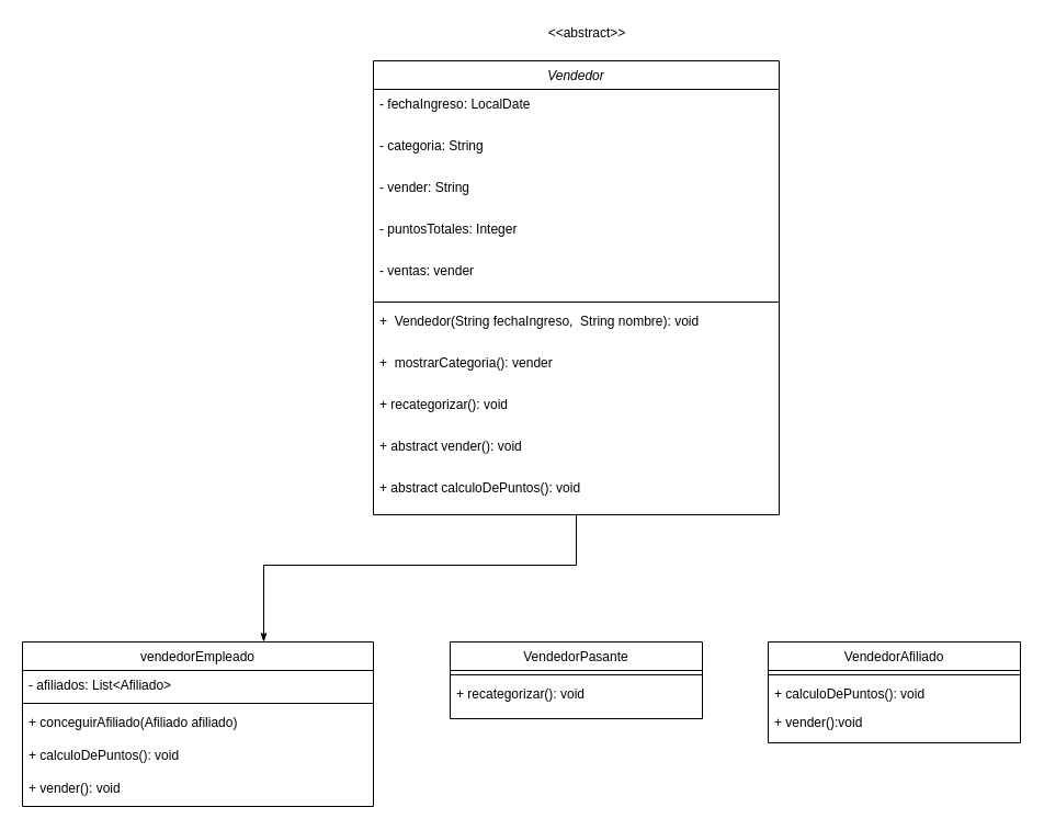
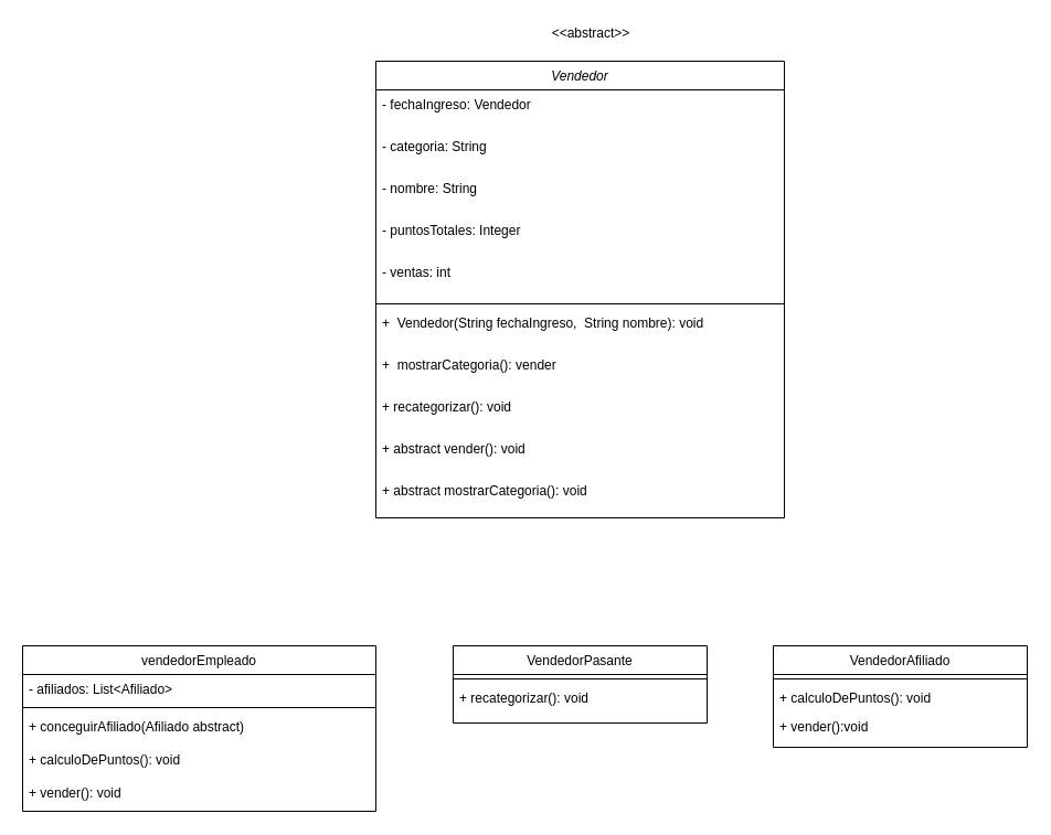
  <mxCell id="0" />
  <mxCell id="1" parent="0" />
- <mxCell id="2" style="edgeStyle=orthogonalEdgeStyle;rounded=0;orthogonalLoop=1;jettySize=auto;html=1;endArrow=classicThin;endFill=1;" parent="1" source="3" target="15" edge="1"><mxGeometry relative="1" as="geometry"><Array as="points"><mxPoint x="525" y="515" /><mxPoint x="240" y="515" /></Array></mxGeometry></mxCell>
  <mxCell id="3" value="Vendedor" style="swimlane;fontStyle=2;align=center;verticalAlign=top;childLayout=stackLayout;horizontal=1;startSize=26;horizontalStack=0;resizeParent=1;resizeLast=0;collapsible=1;marginBottom=0;rounded=0;shadow=0;strokeWidth=1;" parent="1" vertex="1"><mxGeometry x="340" y="55" width="370" height="414" as="geometry"><mxRectangle x="230" y="140" width="160" height="26" as="alternateBounds" /></mxGeometry></mxCell>
- <mxCell id="4" value="- fechaIngreso: LocalDate" style="text;align=left;verticalAlign=top;spacingLeft=4;spacingRight=4;overflow=hidden;rotatable=0;points=[[0,0.5],[1,0.5]];portConstraint=eastwest;" parent="3" vertex="1"><mxGeometry y="26" width="370" height="38" as="geometry" /></mxCell>
+ <mxCell id="4" value="- fechaIngreso: Vendedor" style="text;align=left;verticalAlign=top;spacingLeft=4;spacingRight=4;overflow=hidden;rotatable=0;points=[[0,0.5],[1,0.5]];portConstraint=eastwest;" parent="3" vertex="1"><mxGeometry y="26" width="370" height="38" as="geometry" /></mxCell>
  <mxCell id="5" value="- categoria: String" style="text;align=left;verticalAlign=top;spacingLeft=4;spacingRight=4;overflow=hidden;rotatable=0;points=[[0,0.5],[1,0.5]];portConstraint=eastwest;" parent="3" vertex="1"><mxGeometry y="64" width="370" height="38" as="geometry" /></mxCell>
- <mxCell id="6" value="- vender: String" style="text;align=left;verticalAlign=top;spacingLeft=4;spacingRight=4;overflow=hidden;rotatable=0;points=[[0,0.5],[1,0.5]];portConstraint=eastwest;" parent="3" vertex="1"><mxGeometry y="102" width="370" height="38" as="geometry" /></mxCell>
+ <mxCell id="6" value="- nombre: String" style="text;align=left;verticalAlign=top;spacingLeft=4;spacingRight=4;overflow=hidden;rotatable=0;points=[[0,0.5],[1,0.5]];portConstraint=eastwest;" parent="3" vertex="1"><mxGeometry y="102" width="370" height="38" as="geometry" /></mxCell>
  <mxCell id="7" value="- puntosTotales: Integer" style="text;align=left;verticalAlign=top;spacingLeft=4;spacingRight=4;overflow=hidden;rotatable=0;points=[[0,0.5],[1,0.5]];portConstraint=eastwest;" parent="3" vertex="1"><mxGeometry y="140" width="370" height="38" as="geometry" /></mxCell>
- <mxCell id="8" value="- ventas: vender" style="text;align=left;verticalAlign=top;spacingLeft=4;spacingRight=4;overflow=hidden;rotatable=0;points=[[0,0.5],[1,0.5]];portConstraint=eastwest;" parent="3" vertex="1"><mxGeometry y="178" width="370" height="38" as="geometry" /></mxCell>
+ <mxCell id="8" value="- ventas: int" style="text;align=left;verticalAlign=top;spacingLeft=4;spacingRight=4;overflow=hidden;rotatable=0;points=[[0,0.5],[1,0.5]];portConstraint=eastwest;" parent="3" vertex="1"><mxGeometry y="178" width="370" height="38" as="geometry" /></mxCell>
  <mxCell id="9" value="" style="line;html=1;strokeWidth=1;align=left;verticalAlign=middle;spacingTop=-1;spacingLeft=3;spacingRight=3;rotatable=0;labelPosition=right;points=[];portConstraint=eastwest;" parent="3" vertex="1"><mxGeometry y="216" width="370" height="8" as="geometry" /></mxCell>
  <mxCell id="10" value="+  Vendedor(String fechaIngreso,  String nombre): void" style="text;align=left;verticalAlign=top;spacingLeft=4;spacingRight=4;overflow=hidden;rotatable=0;points=[[0,0.5],[1,0.5]];portConstraint=eastwest;" parent="3" vertex="1"><mxGeometry y="224" width="370" height="38" as="geometry" /></mxCell>
  <mxCell id="11" value="+  mostrarCategoria(): vender" style="text;align=left;verticalAlign=top;spacingLeft=4;spacingRight=4;overflow=hidden;rotatable=0;points=[[0,0.5],[1,0.5]];portConstraint=eastwest;" vertex="1" parent="3"><mxGeometry y="262" width="370" height="38" as="geometry" /></mxCell>
  <mxCell id="12" value="+ recategorizar(): void" style="text;align=left;verticalAlign=top;spacingLeft=4;spacingRight=4;overflow=hidden;rotatable=0;points=[[0,0.5],[1,0.5]];portConstraint=eastwest;" parent="3" vertex="1"><mxGeometry y="300" width="370" height="38" as="geometry" /></mxCell>
  <mxCell id="13" value="+ abstract vender(): void" style="text;align=left;verticalAlign=top;spacingLeft=4;spacingRight=4;overflow=hidden;rotatable=0;points=[[0,0.5],[1,0.5]];portConstraint=eastwest;" parent="3" vertex="1"><mxGeometry y="338" width="370" height="38" as="geometry" /></mxCell>
- <mxCell id="14" value="+ abstract calculoDePuntos(): void" style="text;align=left;verticalAlign=top;spacingLeft=4;spacingRight=4;overflow=hidden;rotatable=0;points=[[0,0.5],[1,0.5]];portConstraint=eastwest;" parent="3" vertex="1"><mxGeometry y="376" width="370" height="38" as="geometry" /></mxCell>
+ <mxCell id="14" value="+ abstract mostrarCategoria(): void" style="text;align=left;verticalAlign=top;spacingLeft=4;spacingRight=4;overflow=hidden;rotatable=0;points=[[0,0.5],[1,0.5]];portConstraint=eastwest;" parent="3" vertex="1"><mxGeometry y="376" width="370" height="38" as="geometry" /></mxCell>
  <mxCell id="15" value="vendedorEmpleado" style="swimlane;fontStyle=0;align=center;verticalAlign=top;childLayout=stackLayout;horizontal=1;startSize=26;horizontalStack=0;resizeParent=1;resizeLast=0;collapsible=1;marginBottom=0;rounded=0;shadow=0;strokeWidth=1;" parent="1" vertex="1"><mxGeometry x="20" y="585" width="320" height="150" as="geometry"><mxRectangle x="340" y="380" width="170" height="26" as="alternateBounds" /></mxGeometry></mxCell>
  <mxCell id="16" value="- afiliados: List&lt;Afiliado&gt;" style="text;align=left;verticalAlign=top;spacingLeft=4;spacingRight=4;overflow=hidden;rotatable=0;points=[[0,0.5],[1,0.5]];portConstraint=eastwest;" parent="15" vertex="1"><mxGeometry y="26" width="320" height="26" as="geometry" /></mxCell>
  <mxCell id="17" value="" style="line;html=1;strokeWidth=1;align=left;verticalAlign=middle;spacingTop=-1;spacingLeft=3;spacingRight=3;rotatable=0;labelPosition=right;points=[];portConstraint=eastwest;" parent="15" vertex="1"><mxGeometry y="52" width="320" height="8" as="geometry" /></mxCell>
- <mxCell id="18" value="+ conceguirAfiliado(Afiliado afiliado)" style="text;align=left;verticalAlign=top;spacingLeft=4;spacingRight=4;overflow=hidden;rotatable=0;points=[[0,0.5],[1,0.5]];portConstraint=eastwest;" parent="15" vertex="1"><mxGeometry y="60" width="320" height="30" as="geometry" /></mxCell>
+ <mxCell id="18" value="+ conceguirAfiliado(Afiliado abstract)" style="text;align=left;verticalAlign=top;spacingLeft=4;spacingRight=4;overflow=hidden;rotatable=0;points=[[0,0.5],[1,0.5]];portConstraint=eastwest;" parent="15" vertex="1"><mxGeometry y="60" width="320" height="30" as="geometry" /></mxCell>
  <mxCell id="19" value="+ calculoDePuntos(): void" style="text;align=left;verticalAlign=top;spacingLeft=4;spacingRight=4;overflow=hidden;rotatable=0;points=[[0,0.5],[1,0.5]];portConstraint=eastwest;" parent="15" vertex="1"><mxGeometry y="90" width="320" height="30" as="geometry" /></mxCell>
  <mxCell id="20" value="+ vender(): void" style="text;align=left;verticalAlign=top;spacingLeft=4;spacingRight=4;overflow=hidden;rotatable=0;points=[[0,0.5],[1,0.5]];portConstraint=eastwest;" parent="15" vertex="1"><mxGeometry y="120" width="320" height="30" as="geometry" /></mxCell>
  <mxCell id="21" value="VendedorAfiliado" style="swimlane;fontStyle=0;align=center;verticalAlign=top;childLayout=stackLayout;horizontal=1;startSize=26;horizontalStack=0;resizeParent=1;resizeLast=0;collapsible=1;marginBottom=0;rounded=0;shadow=0;strokeWidth=1;" parent="1" vertex="1"><mxGeometry x="700" y="585" width="230" height="92" as="geometry"><mxRectangle x="340" y="380" width="170" height="26" as="alternateBounds" /></mxGeometry></mxCell>
  <mxCell id="22" value="" style="line;html=1;strokeWidth=1;align=left;verticalAlign=middle;spacingTop=-1;spacingLeft=3;spacingRight=3;rotatable=0;labelPosition=right;points=[];portConstraint=eastwest;" parent="21" vertex="1"><mxGeometry y="26" width="230" height="8" as="geometry" /></mxCell>
  <mxCell id="23" value="+ calculoDePuntos(): void" style="text;align=left;verticalAlign=top;spacingLeft=4;spacingRight=4;overflow=hidden;rotatable=0;points=[[0,0.5],[1,0.5]];portConstraint=eastwest;" parent="21" vertex="1"><mxGeometry y="34" width="230" height="26" as="geometry" /></mxCell>
  <mxCell id="24" value="+ vender():void" style="text;align=left;verticalAlign=top;spacingLeft=4;spacingRight=4;overflow=hidden;rotatable=0;points=[[0,0.5],[1,0.5]];portConstraint=eastwest;" parent="21" vertex="1"><mxGeometry y="60" width="230" height="32" as="geometry" /></mxCell>
  <mxCell id="25" value="&amp;lt;&amp;lt;abstract&amp;gt;&amp;gt;" style="text;html=1;strokeColor=none;fillColor=none;align=center;verticalAlign=middle;whiteSpace=wrap;rounded=0;" parent="1" vertex="1"><mxGeometry x="515" y="20" width="40" height="20" as="geometry" /></mxCell>
  <mxCell id="26" value="VendedorPasante" style="swimlane;fontStyle=0;align=center;verticalAlign=top;childLayout=stackLayout;horizontal=1;startSize=26;horizontalStack=0;resizeParent=1;resizeLast=0;collapsible=1;marginBottom=0;rounded=0;shadow=0;strokeWidth=1;" parent="1" vertex="1"><mxGeometry x="410" y="585" width="230" height="70" as="geometry"><mxRectangle x="340" y="380" width="170" height="26" as="alternateBounds" /></mxGeometry></mxCell>
  <mxCell id="27" value="" style="line;html=1;strokeWidth=1;align=left;verticalAlign=middle;spacingTop=-1;spacingLeft=3;spacingRight=3;rotatable=0;labelPosition=right;points=[];portConstraint=eastwest;" parent="26" vertex="1"><mxGeometry y="26" width="230" height="8" as="geometry" /></mxCell>
  <mxCell id="28" value="+ recategorizar(): void" style="text;align=left;verticalAlign=top;spacingLeft=4;spacingRight=4;overflow=hidden;rotatable=0;points=[[0,0.5],[1,0.5]];portConstraint=eastwest;" parent="26" vertex="1"><mxGeometry y="34" width="230" height="26" as="geometry" /></mxCell>
